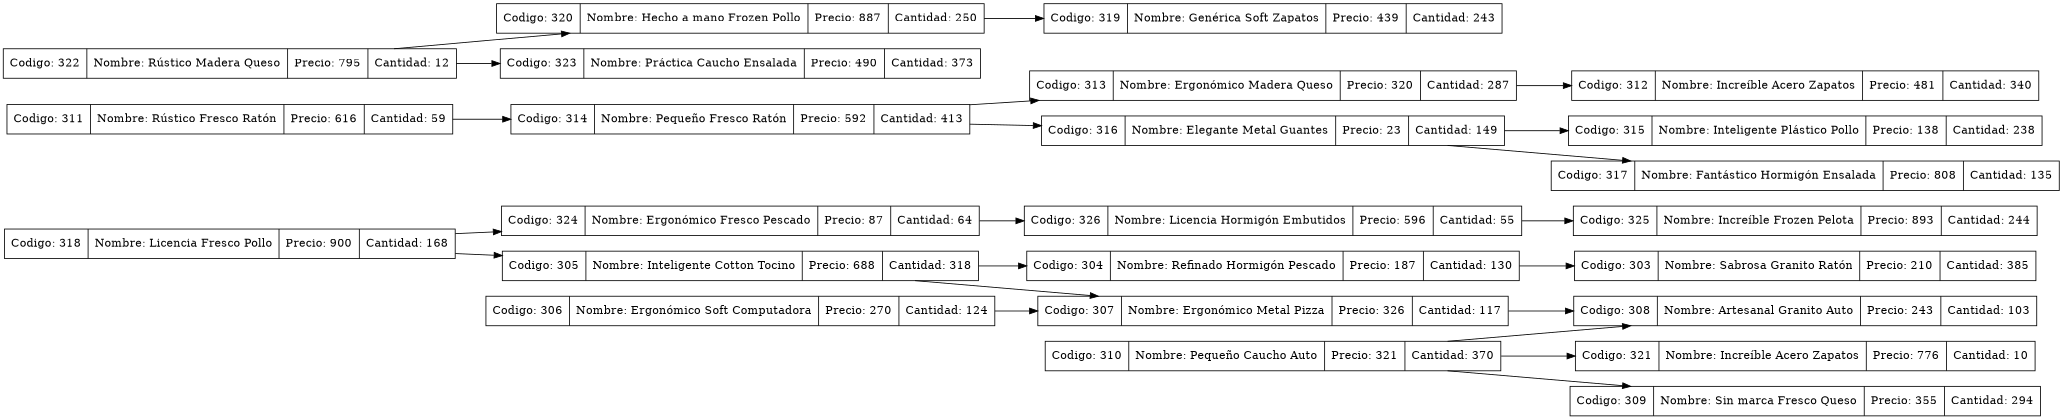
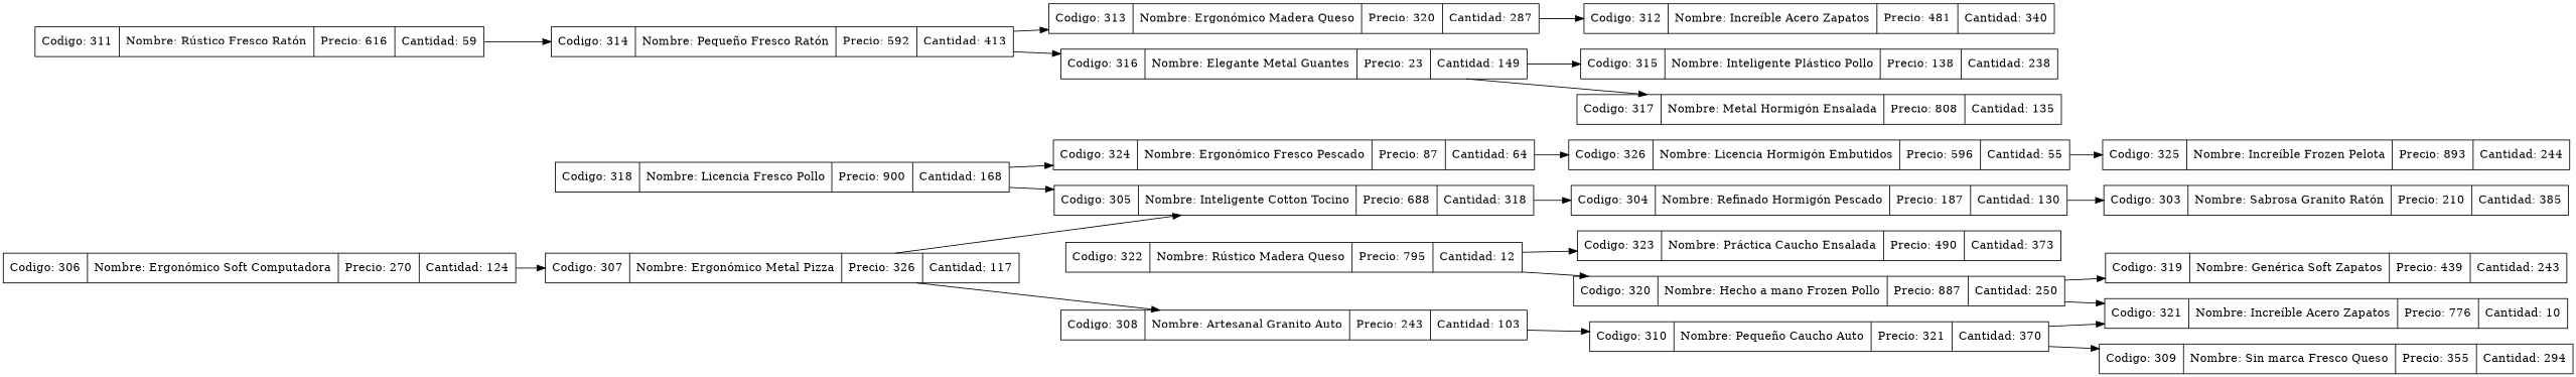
  digraph {
    rankdir=LR
    node [shape=record]
    n1 [label="{ Codigo: 318 | Nombre: Licencia Fresco Pollo | Precio: 900 | Cantidad: 168}"]
    n2 [label="{ Codigo: 305 | Nombre: Inteligente Cotton Tocino | Precio: 688 | Cantidad: 318}"]
    n3 [label="{ Codigo: 324 | Nombre: Ergonómico Fresco Pescado | Precio: 87 | Cantidad: 64}"]
    n4 [label="{ Codigo: 304 | Nombre: Refinado Hormigón Pescado | Precio: 187 | Cantidad: 130}"]
    n5 [label="{ Codigo: 307 | Nombre: Ergonómico Metal Pizza | Precio: 326 | Cantidad: 117}"]
    n6 [label="{ Codigo: 326 | Nombre: Licencia Hormigón Embutidos | Precio: 596 | Cantidad: 55}"]
    n7 [label="{ Codigo: 303 | Nombre: Sabrosa Granito Ratón | Precio: 210 | Cantidad: 385}"]
    n8 [label="{ Codigo: 308 | Nombre: Artesanal Granito Auto | Precio: 243 | Cantidad: 103}"]
    n9 [label="{ Codigo: 306 | Nombre: Ergonómico Soft Computadora | Precio: 270 | Cantidad: 124}"]
    n10 [label="{ Codigo: 310 | Nombre: Pequeño Caucho Auto | Precio: 321 | Cantidad: 370}"]
    n11 [label="{ Codigo: 309 | Nombre: Sin marca Fresco Queso | Precio: 355 | Cantidad: 294}"]
    n12 [label="{ Codigo: 321 | Nombre: Increíble Acero Zapatos | Precio: 776 | Cantidad: 10}"]
    n13 [label="{ Codigo: 311 | Nombre: Rústico Fresco Ratón | Precio: 616 | Cantidad: 59}"]
    n14 [label="{ Codigo: 314 | Nombre: Pequeño Fresco Ratón | Precio: 592 | Cantidad: 413}"]
    n15 [label="{ Codigo: 313 | Nombre: Ergonómico Madera Queso | Precio: 320 | Cantidad: 287}"]
    n16 [label="{ Codigo: 316 | Nombre: Elegante Metal Guantes | Precio: 23 | Cantidad: 149}"]
    n17 [label="{ Codigo: 312 | Nombre: Increíble Acero Zapatos | Precio: 481 | Cantidad: 340}"]
    n18 [label="{ Codigo: 315 | Nombre: Inteligente Plástico Pollo | Precio: 138 | Cantidad: 238}"]
-   n19 [label="{ Codigo: 317 | Nombre: Fantástico Hormigón Ensalada | Precio: 808 | Cantidad: 135}"]
+   n19 [label="{ Codigo: 317 | Nombre: Metal Hormigón Ensalada | Precio: 808 | Cantidad: 135}"]
    n20 [label="{ Codigo: 322 | Nombre: Rústico Madera Queso | Precio: 795 | Cantidad: 12}"]
    n21 [label="{ Codigo: 320 | Nombre: Hecho a mano Frozen Pollo | Precio: 887 | Cantidad: 250}"]
    n22 [label="{ Codigo: 323 | Nombre: Práctica Caucho Ensalada | Precio: 490 | Cantidad: 373}"]
    n23 [label="{ Codigo: 325 | Nombre: Increíble Frozen Pelota | Precio: 893 | Cantidad: 244}"]
    n24 [label="{ Codigo: 319 | Nombre: Genérica Soft Zapatos | Precio: 439 | Cantidad: 243}"]
    n1 -> n2
    n1 -> n3
    n2 -> n4
-   n2 -> n5
+   n5 -> n2
    n3 -> n6
    n4 -> n7
    n5 -> n8
    n6 -> n23
-   n10 -> n8
+   n8 -> n10
    n9 -> n5
    n10 -> n11
    n10 -> n12
    n13 -> n14
    n14 -> n15
    n14 -> n16
    n15 -> n17
    n16 -> n18
    n16 -> n19
    n20 -> n21
    n20 -> n22
+   n21 -> n12
    n21 -> n24
  }
